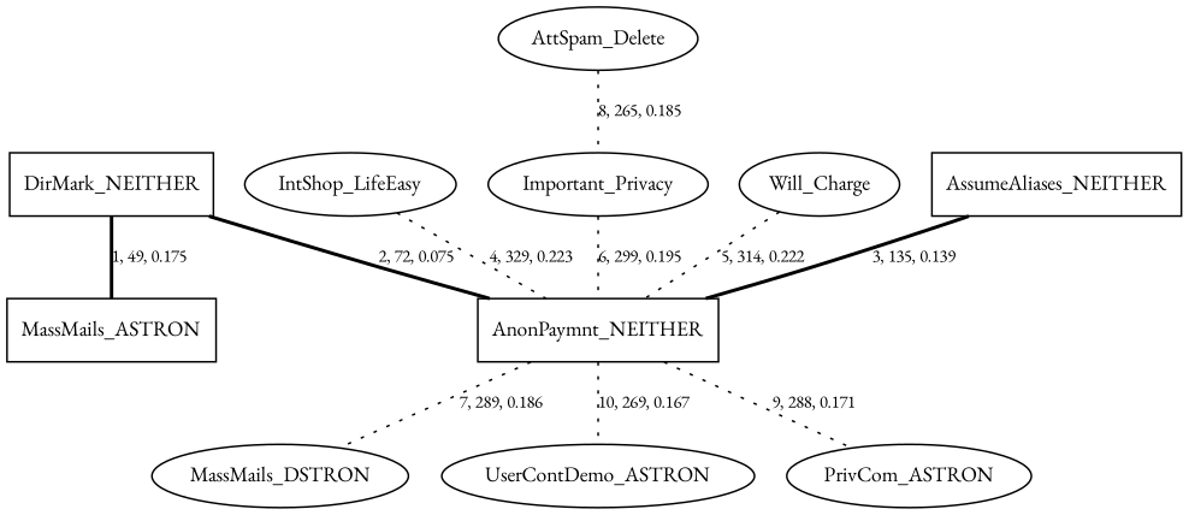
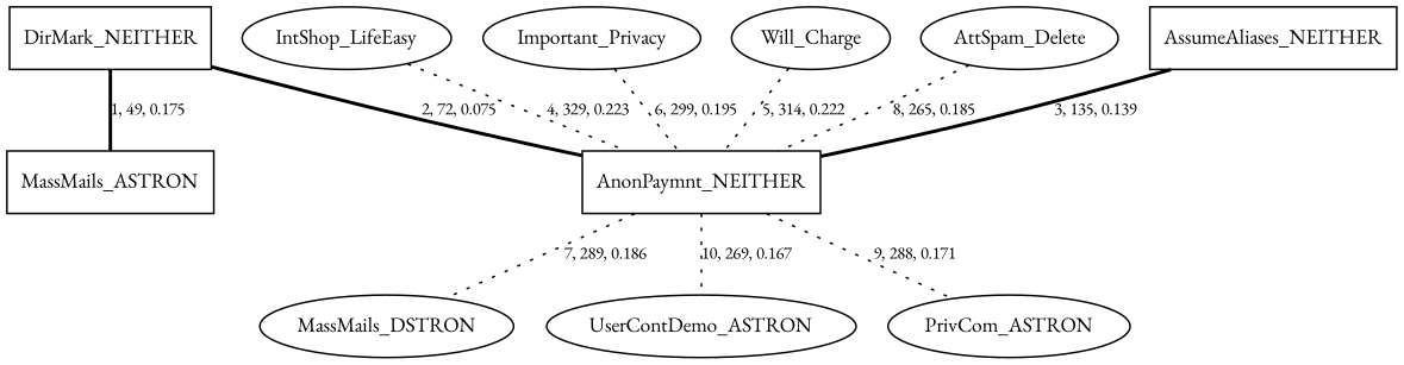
  graph {
    fontname="EB Garamond"
    node [fontname="EB Garamond" fontsize=12]
    edge [fontname="EB Garamond" fontsize=10 style=dotted]
    n1 [label=MassMails_DSTRON]
    n2 [label=AssumeAliases_NEITHER shape=box]
    n3 [label=AnonPaymnt_NEITHER shape=box]
    n4 [label=UserContDemo_ASTRON]
    n5 [label=PrivCom_ASTRON]
    n6 [label=MassMails_ASTRON shape=box]
    n7 [label=DirMark_NEITHER shape=box]
    n8 [label=IntShop_LifeEasy]
    n9 [label=Important_Privacy]
    n10 [label=Will_Charge]
    n11 [label=AttSpam_Delete]
    n2 -- n3 [label="3, 135, 0.139" style=bold]
    n3 -- n1 [label="7, 289, 0.186"]
    n3 -- n4 [label="10, 269, 0.167"]
    n3 -- n5 [label="9, 288, 0.171"]
    n7 -- n3 [label="2, 72, 0.075" style=bold]
    n7 -- n6 [label="1, 49, 0.175" style=bold]
    n8 -- n3 [label="4, 329, 0.223"]
    n9 -- n3 [label="6, 299, 0.195"]
    n10 -- n3 [label="5, 314, 0.222"]
-   n11 -- n9 [label="8, 265, 0.185"]
+   n11 -- n3 [label="8, 265, 0.185"]
  }
